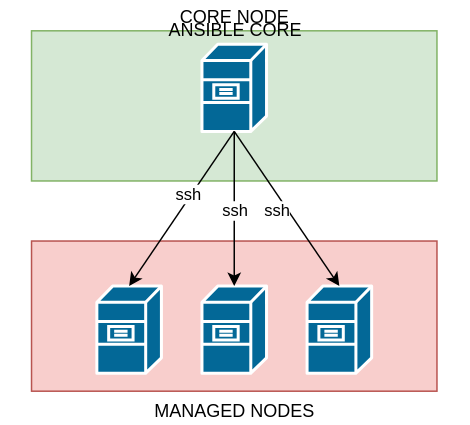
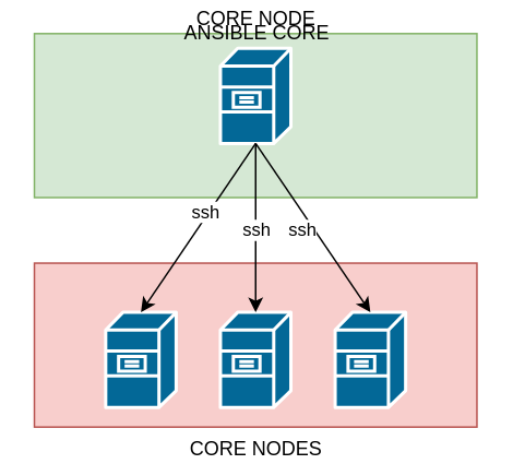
  <mxCell id="0" />
  <mxCell id="1" parent="0" />
  <mxCell id="2" value="CORE NODE" style="rounded=0;whiteSpace=wrap;html=1;labelPosition=center;verticalLabelPosition=top;align=center;verticalAlign=bottom;fillColor=#d5e8d4;strokeColor=#82b366;" vertex="1" parent="1"><mxGeometry x="20.5" y="20" width="270" height="100" as="geometry" /></mxCell>
- <mxCell id="3" value="MANAGED NODES" style="rounded=0;whiteSpace=wrap;html=1;labelPosition=center;verticalLabelPosition=bottom;align=center;verticalAlign=top;fillColor=#f8cecc;strokeColor=#b85450;" vertex="1" parent="1"><mxGeometry x="20.5" y="160" width="270" height="100" as="geometry" /></mxCell>
+ <mxCell id="3" value="CORE NODES" style="rounded=0;whiteSpace=wrap;html=1;labelPosition=center;verticalLabelPosition=bottom;align=center;verticalAlign=top;fillColor=#f8cecc;strokeColor=#b85450;" vertex="1" parent="1"><mxGeometry x="20.5" y="160" width="270" height="100" as="geometry" /></mxCell>
  <mxCell id="4" value="" style="shape=mxgraph.cisco.servers.file_server;sketch=0;html=1;pointerEvents=1;dashed=0;fillColor=#036897;strokeColor=#ffffff;strokeWidth=2;verticalLabelPosition=bottom;verticalAlign=top;align=center;outlineConnect=0;" vertex="1" parent="1"><mxGeometry x="64" y="190" width="43" height="58" as="geometry" /></mxCell>
  <mxCell id="5" value="" style="shape=mxgraph.cisco.servers.file_server;sketch=0;html=1;pointerEvents=1;dashed=0;fillColor=#036897;strokeColor=#ffffff;strokeWidth=2;verticalLabelPosition=bottom;verticalAlign=top;align=center;outlineConnect=0;" vertex="1" parent="1"><mxGeometry x="134" y="190" width="43" height="58" as="geometry" /></mxCell>
  <mxCell id="6" value="" style="shape=mxgraph.cisco.servers.file_server;sketch=0;html=1;pointerEvents=1;dashed=0;fillColor=#036897;strokeColor=#ffffff;strokeWidth=2;verticalLabelPosition=bottom;verticalAlign=top;align=center;outlineConnect=0;" vertex="1" parent="1"><mxGeometry x="204" y="190" width="43" height="58" as="geometry" /></mxCell>
  <mxCell id="7" value="ANSIBLE CORE" style="shape=mxgraph.cisco.servers.file_server;sketch=0;html=1;pointerEvents=1;dashed=0;fillColor=#036897;strokeColor=#ffffff;strokeWidth=2;verticalLabelPosition=top;verticalAlign=bottom;align=center;outlineConnect=0;labelPosition=center;" vertex="1" parent="1"><mxGeometry x="134" y="29" width="43" height="58" as="geometry" /></mxCell>
  <mxCell id="8" style="rounded=0;orthogonalLoop=1;jettySize=auto;html=1;exitX=0.5;exitY=1;exitDx=0;exitDy=0;exitPerimeter=0;entryX=0.5;entryY=0;entryDx=0;entryDy=0;entryPerimeter=0;" edge="1" parent="1" source="7" target="4"><mxGeometry relative="1" as="geometry" /></mxCell>
  <mxCell id="9" value="ssh" style="edgeLabel;html=1;align=center;verticalAlign=middle;resizable=0;points=[];" vertex="1" connectable="0" parent="8"><mxGeometry x="-0.103" y="-1" relative="1" as="geometry"><mxPoint x="1" y="-4" as="offset" /></mxGeometry></mxCell>
  <mxCell id="10" style="rounded=0;orthogonalLoop=1;jettySize=auto;html=1;exitX=0.5;exitY=1;exitDx=0;exitDy=0;exitPerimeter=0;entryX=0.5;entryY=0;entryDx=0;entryDy=0;entryPerimeter=0;" edge="1" parent="1" source="7" target="5"><mxGeometry relative="1" as="geometry" /></mxCell>
  <mxCell id="11" style="rounded=0;orthogonalLoop=1;jettySize=auto;html=1;exitX=0.5;exitY=1;exitDx=0;exitDy=0;exitPerimeter=0;entryX=0.5;entryY=0;entryDx=0;entryDy=0;entryPerimeter=0;" edge="1" parent="1" source="7" target="6"><mxGeometry relative="1" as="geometry" /></mxCell>
  <mxCell id="12" value="ssh" style="edgeLabel;html=1;align=center;verticalAlign=middle;resizable=0;points=[];" vertex="1" connectable="0" parent="1"><mxGeometry x="155.497" y="139.996" as="geometry" /></mxCell>
  <mxCell id="13" value="ssh" style="edgeLabel;html=1;align=center;verticalAlign=middle;resizable=0;points=[];" vertex="1" connectable="0" parent="1"><mxGeometry x="183.997" y="139.996" as="geometry" /></mxCell>
